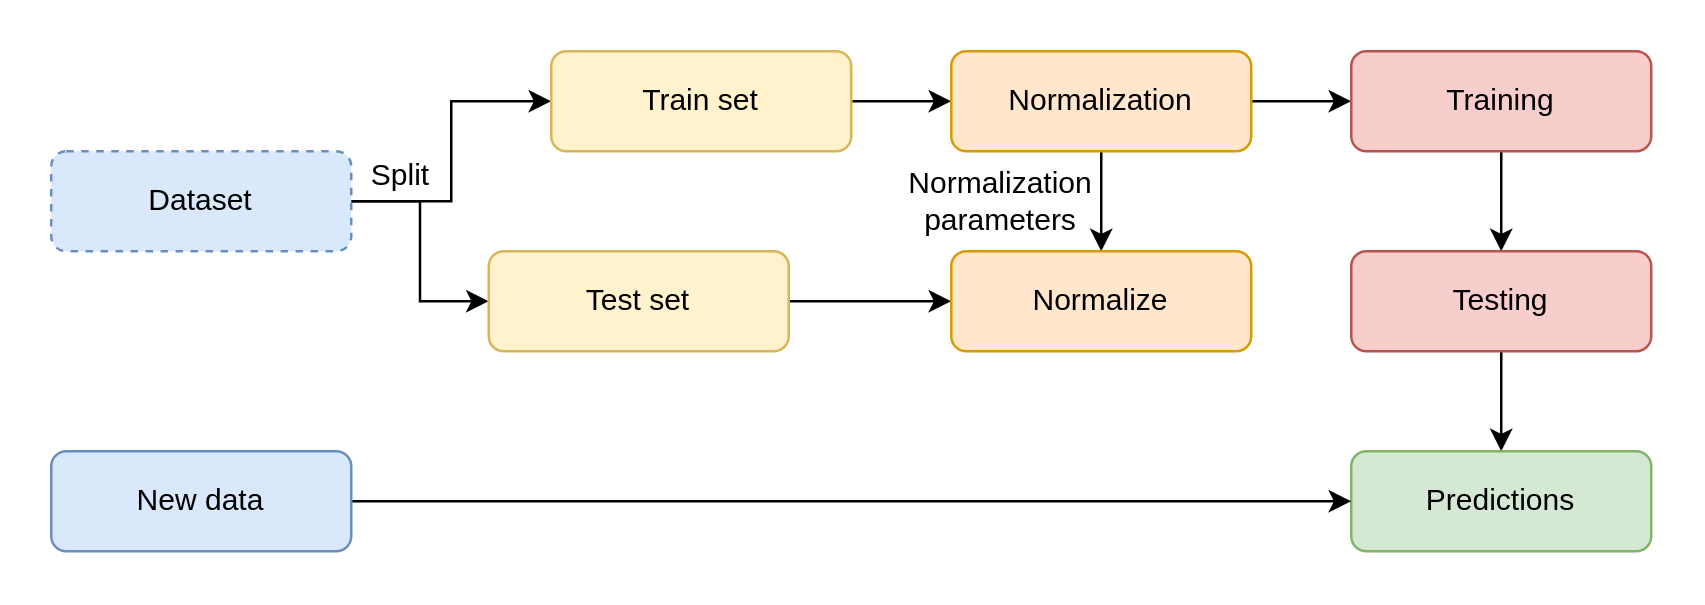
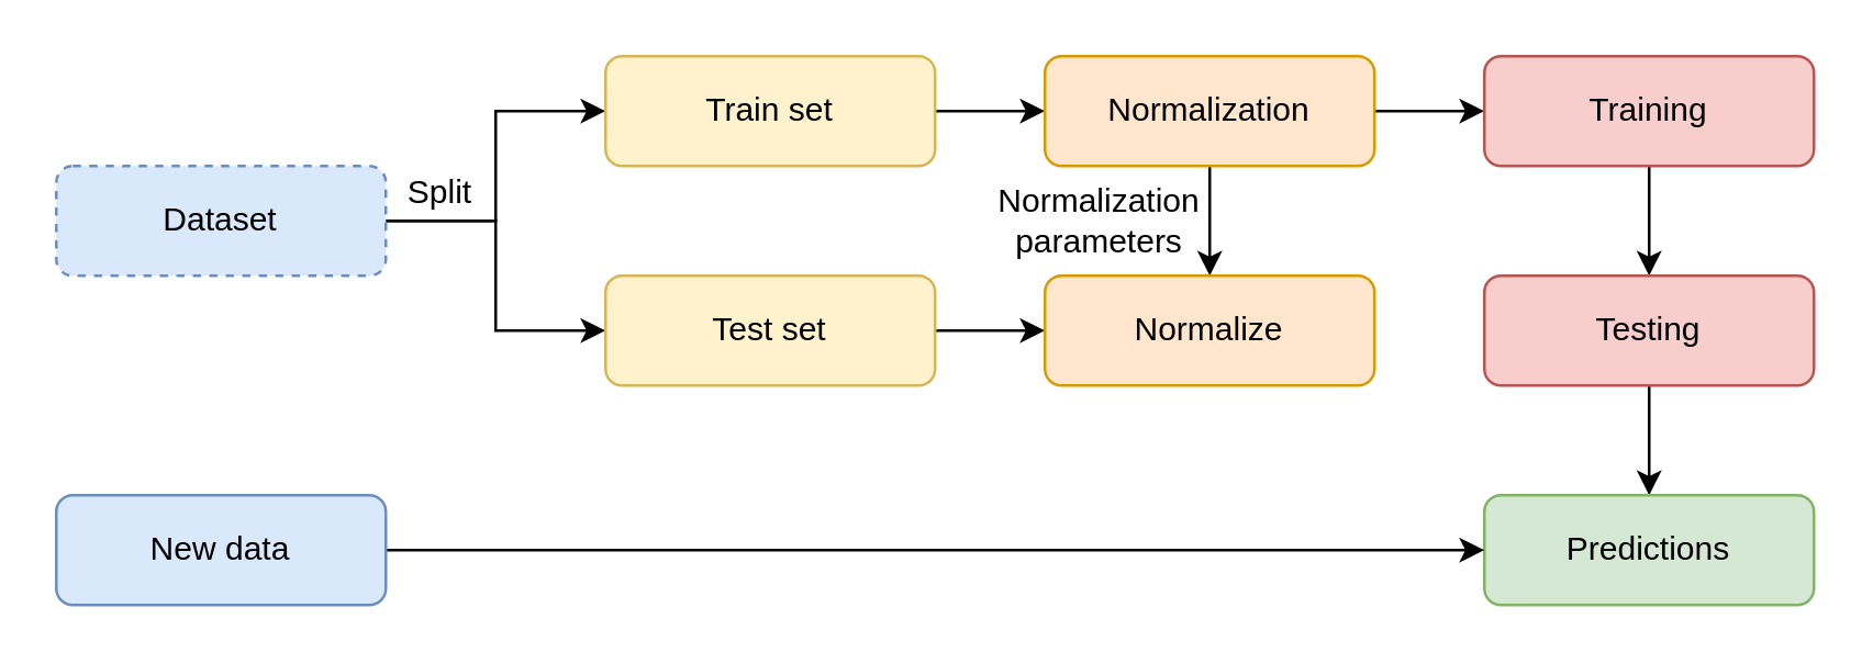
  <mxCell id="0" />
  <mxCell id="1" parent="0" />
  <mxCell id="2" style="edgeStyle=orthogonalEdgeStyle;rounded=0;orthogonalLoop=1;jettySize=auto;html=1;entryX=0;entryY=0.5;entryDx=0;entryDy=0;" edge="1" parent="1" source="4" target="8"><mxGeometry relative="1" as="geometry" /></mxCell>
  <mxCell id="3" style="edgeStyle=orthogonalEdgeStyle;rounded=0;orthogonalLoop=1;jettySize=auto;html=1;entryX=0;entryY=0.5;entryDx=0;entryDy=0;" edge="1" parent="1" source="4" target="6"><mxGeometry relative="1" as="geometry" /></mxCell>
  <mxCell id="4" value="Dataset" style="rounded=1;whiteSpace=wrap;html=1;fontSize=12;glass=0;strokeWidth=1;shadow=0;fillColor=#dae8fc;strokeColor=#6c8ebf;dashed=1;" parent="1" vertex="1"><mxGeometry x="20" y="60" width="120" height="40" as="geometry" /></mxCell>
  <mxCell id="5" style="edgeStyle=orthogonalEdgeStyle;rounded=0;orthogonalLoop=1;jettySize=auto;html=1;entryX=0;entryY=0.5;entryDx=0;entryDy=0;" edge="1" parent="1" source="6" target="12"><mxGeometry relative="1" as="geometry" /></mxCell>
- <mxCell id="6" value="Test set" style="rounded=1;whiteSpace=wrap;html=1;fontSize=12;glass=0;strokeWidth=1;shadow=0;fillColor=#fff2cc;strokeColor=#d6b656;" vertex="1" parent="1"><mxGeometry x="195" y="100" width="120" height="40" as="geometry" /></mxCell>
+ <mxCell id="6" value="Test set" style="rounded=1;whiteSpace=wrap;html=1;fontSize=12;glass=0;strokeWidth=1;shadow=0;fillColor=#fff2cc;strokeColor=#d6b656;" vertex="1" parent="1"><mxGeometry x="220" y="100" width="120" height="40" as="geometry" /></mxCell>
  <mxCell id="7" style="edgeStyle=orthogonalEdgeStyle;rounded=0;orthogonalLoop=1;jettySize=auto;html=1;exitX=1;exitY=0.5;exitDx=0;exitDy=0;" edge="1" parent="1" source="8" target="11"><mxGeometry relative="1" as="geometry" /></mxCell>
  <mxCell id="8" value="Train set" style="rounded=1;whiteSpace=wrap;html=1;fontSize=12;glass=0;strokeWidth=1;shadow=0;fillColor=#fff2cc;strokeColor=#d6b656;" vertex="1" parent="1"><mxGeometry x="220" y="20" width="120" height="40" as="geometry" /></mxCell>
  <mxCell id="9" style="edgeStyle=orthogonalEdgeStyle;rounded=0;orthogonalLoop=1;jettySize=auto;html=1;" edge="1" parent="1" source="11" target="12"><mxGeometry relative="1" as="geometry" /></mxCell>
  <mxCell id="10" style="edgeStyle=orthogonalEdgeStyle;rounded=0;orthogonalLoop=1;jettySize=auto;html=1;entryX=0;entryY=0.5;entryDx=0;entryDy=0;" edge="1" parent="1" source="11" target="14"><mxGeometry relative="1" as="geometry" /></mxCell>
  <mxCell id="11" value="&lt;div&gt;Normalization&lt;/div&gt;" style="rounded=1;whiteSpace=wrap;html=1;fontSize=12;glass=0;strokeWidth=1;shadow=0;fillColor=#ffe6cc;strokeColor=#d79b00;" vertex="1" parent="1"><mxGeometry x="380" y="20" width="120" height="40" as="geometry" /></mxCell>
  <mxCell id="12" value="&lt;div&gt;Normalize&lt;/div&gt;" style="rounded=1;whiteSpace=wrap;html=1;fontSize=12;glass=0;strokeWidth=1;shadow=0;fillColor=#ffe6cc;strokeColor=#d79b00;" vertex="1" parent="1"><mxGeometry x="380" y="100" width="120" height="40" as="geometry" /></mxCell>
  <mxCell id="13" style="edgeStyle=orthogonalEdgeStyle;rounded=0;orthogonalLoop=1;jettySize=auto;html=1;" edge="1" parent="1" source="14" target="16"><mxGeometry relative="1" as="geometry" /></mxCell>
  <mxCell id="14" value="Training" style="rounded=1;whiteSpace=wrap;html=1;fontSize=12;glass=0;strokeWidth=1;shadow=0;fillColor=#f8cecc;strokeColor=#b85450;" vertex="1" parent="1"><mxGeometry x="540" y="20" width="120" height="40" as="geometry" /></mxCell>
  <mxCell id="15" style="edgeStyle=orthogonalEdgeStyle;rounded=0;orthogonalLoop=1;jettySize=auto;html=1;entryX=0.5;entryY=0;entryDx=0;entryDy=0;" edge="1" parent="1" source="16" target="17"><mxGeometry relative="1" as="geometry" /></mxCell>
  <mxCell id="16" value="Testing" style="rounded=1;whiteSpace=wrap;html=1;fontSize=12;glass=0;strokeWidth=1;shadow=0;fillColor=#f8cecc;strokeColor=#b85450;" vertex="1" parent="1"><mxGeometry x="540" y="100" width="120" height="40" as="geometry" /></mxCell>
  <mxCell id="17" value="Predictions" style="rounded=1;whiteSpace=wrap;html=1;fontSize=12;glass=0;strokeWidth=1;shadow=0;fillColor=#d5e8d4;strokeColor=#82b366;" vertex="1" parent="1"><mxGeometry x="540" y="180" width="120" height="40" as="geometry" /></mxCell>
  <mxCell id="18" style="edgeStyle=orthogonalEdgeStyle;rounded=0;orthogonalLoop=1;jettySize=auto;html=1;" edge="1" parent="1" source="19" target="17"><mxGeometry relative="1" as="geometry" /></mxCell>
  <mxCell id="19" value="New data" style="rounded=1;whiteSpace=wrap;html=1;fontSize=12;glass=0;strokeWidth=1;shadow=0;fillColor=#dae8fc;strokeColor=#6c8ebf;" vertex="1" parent="1"><mxGeometry x="20" y="180" width="120" height="40" as="geometry" /></mxCell>
  <mxCell id="20" value="Split" style="text;html=1;strokeColor=none;fillColor=none;align=center;verticalAlign=middle;whiteSpace=wrap;rounded=0;" vertex="1" parent="1"><mxGeometry x="140" y="60" width="40" height="20" as="geometry" /></mxCell>
  <mxCell id="21" value="Normalization parameters" style="text;html=1;strokeColor=none;fillColor=none;align=center;verticalAlign=middle;whiteSpace=wrap;rounded=0;" vertex="1" parent="1"><mxGeometry x="380" y="70" width="40" height="20" as="geometry" /></mxCell>
